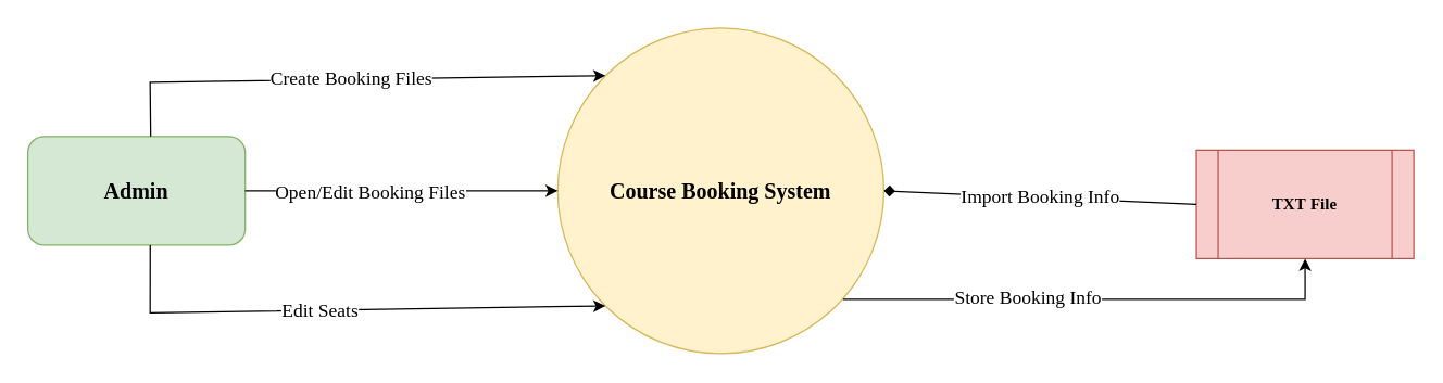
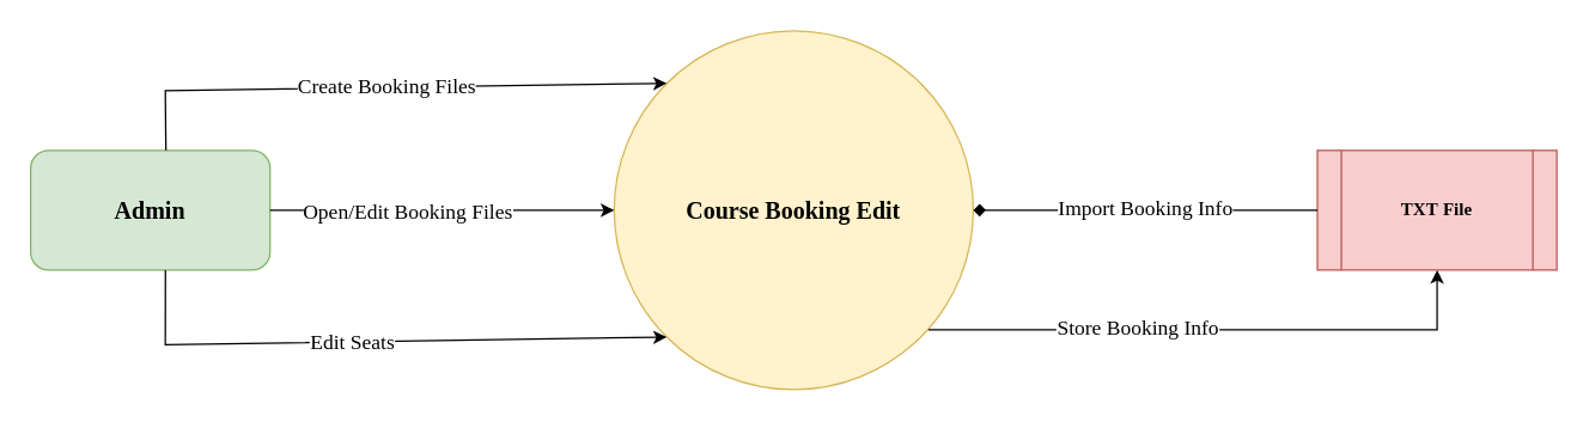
  <mxCell id="0" />
  <mxCell id="1" parent="0" />
  <mxCell id="2" value="&lt;b&gt;&lt;font style=&quot;font-size: 16px;&quot; face=&quot;Times New Roman&quot;&gt;Admin&lt;/font&gt;&lt;/b&gt;" style="whiteSpace=wrap;html=1;fillColor=#d5e8d4;strokeColor=#82b366;rounded=1;" vertex="1" parent="1"><mxGeometry x="20" y="100" width="160" height="80" as="geometry" /></mxCell>
- <mxCell id="3" value="&lt;font face=&quot;Times New Roman&quot;&gt;&lt;span style=&quot;font-size: 16px;&quot;&gt;&lt;b&gt;Course Booking System&lt;/b&gt;&lt;/span&gt;&lt;/font&gt;" style="ellipse;whiteSpace=wrap;html=1;aspect=fixed;fillColor=#fff2cc;strokeColor=#d6b656;" vertex="1" parent="1"><mxGeometry x="410" y="20" width="240" height="240" as="geometry" /></mxCell>
- <mxCell id="4" value="&lt;b&gt;&lt;font face=&quot;Times New Roman&quot;&gt;TXT&lt;/font&gt;&lt;/b&gt; &lt;b&gt;&lt;font face=&quot;Times New Roman&quot;&gt;File&lt;/font&gt;&lt;/b&gt;" style="shape=process;whiteSpace=wrap;html=1;backgroundOutline=1;fillColor=#f8cecc;strokeColor=#b85450;" vertex="1" parent="1"><mxGeometry x="880" y="110" width="160" height="80" as="geometry" /></mxCell>
+ <mxCell id="3" value="&lt;font face=&quot;Times New Roman&quot;&gt;&lt;span style=&quot;font-size: 16px;&quot;&gt;&lt;b&gt;Course Booking Edit&lt;/b&gt;&lt;/span&gt;&lt;/font&gt;" style="ellipse;whiteSpace=wrap;html=1;aspect=fixed;fillColor=#fff2cc;strokeColor=#d6b656;" vertex="1" parent="1"><mxGeometry x="410" y="20" width="240" height="240" as="geometry" /></mxCell>
+ <mxCell id="4" value="&lt;b&gt;&lt;font face=&quot;Times New Roman&quot;&gt;TXT&lt;/font&gt;&lt;/b&gt; &lt;b&gt;&lt;font face=&quot;Times New Roman&quot;&gt;File&lt;/font&gt;&lt;/b&gt;" style="shape=process;whiteSpace=wrap;html=1;backgroundOutline=1;fillColor=#f8cecc;strokeColor=#b85450;" vertex="1" parent="1"><mxGeometry x="880" y="100" width="160" height="80" as="geometry" /></mxCell>
  <mxCell id="5" value="&lt;font style=&quot;font-size: 14px;&quot;&gt;Create Booking Files&lt;/font&gt;" style="endArrow=classic;html=1;rounded=0;entryX=0;entryY=0;entryDx=0;entryDy=0;exitX=0.565;exitY=0;exitDx=0;exitDy=0;exitPerimeter=0;fontSize=14;fontFamily=Times New Roman;" edge="1" parent="1" source="2" target="3"><mxGeometry width="50" height="50" relative="1" as="geometry"><mxPoint x="110" y="90" as="sourcePoint" /><mxPoint x="350" y="20" as="targetPoint" /><Array as="points"><mxPoint x="110" y="60" /></Array></mxGeometry></mxCell>
  <mxCell id="6" value="" style="endArrow=classic;html=1;rounded=0;entryX=0;entryY=0.5;entryDx=0;entryDy=0;exitX=1;exitY=0.5;exitDx=0;exitDy=0;" edge="1" parent="1" source="2" target="3"><mxGeometry width="50" height="50" relative="1" as="geometry"><mxPoint x="270" y="142" as="sourcePoint" /><mxPoint x="320" y="92" as="targetPoint" /></mxGeometry></mxCell>
  <mxCell id="7" value="&lt;font style=&quot;font-size: 14px;&quot; face=&quot;Times New Roman&quot;&gt;Open/Edit Booking Files&lt;/font&gt;" style="edgeLabel;html=1;align=center;verticalAlign=middle;resizable=0;points=[];" vertex="1" connectable="0" parent="6"><mxGeometry x="-0.205" y="-1" relative="1" as="geometry"><mxPoint as="offset" /></mxGeometry></mxCell>
  <mxCell id="8" value="" style="endArrow=classic;html=1;rounded=0;exitX=0.563;exitY=1;exitDx=0;exitDy=0;exitPerimeter=0;entryX=0;entryY=1;entryDx=0;entryDy=0;" edge="1" parent="1" source="2" target="3"><mxGeometry width="50" height="50" relative="1" as="geometry"><mxPoint x="50" y="260" as="sourcePoint" /><mxPoint x="390" y="260" as="targetPoint" /><Array as="points"><mxPoint x="110" y="230" /></Array></mxGeometry></mxCell>
  <mxCell id="9" value="&lt;font face=&quot;Times New Roman&quot; style=&quot;font-size: 14px;&quot;&gt;Edit Seats&lt;/font&gt;" style="edgeLabel;html=1;align=center;verticalAlign=middle;resizable=0;points=[];" vertex="1" connectable="0" parent="8"><mxGeometry x="-0.09" relative="1" as="geometry"><mxPoint as="offset" /></mxGeometry></mxCell>
  <mxCell id="10" value="&lt;font face=&quot;Times New Roman&quot; style=&quot;font-size: 14px;&quot;&gt;Store Booking Info&lt;/font&gt;" style="endArrow=classic;html=1;rounded=0;entryX=0.5;entryY=1;entryDx=0;entryDy=0;" edge="1" parent="1" target="4"><mxGeometry x="-0.263" width="50" height="50" relative="1" as="geometry"><mxPoint x="620" y="220" as="sourcePoint" /><mxPoint x="1030" y="220" as="targetPoint" /><Array as="points"><mxPoint x="960" y="220" /></Array><mxPoint as="offset" /></mxGeometry></mxCell>
  <mxCell id="11" value="Import Booking Info" style="endArrow=diamond;html=1;rounded=0;exitX=0;exitY=0.5;exitDx=0;exitDy=0;entryX=1;entryY=0.5;entryDx=0;entryDy=0;fontSize=14;fontFamily=Times New Roman;" edge="1" parent="1" source="4" target="3"><mxGeometry width="50" height="50" relative="1" as="geometry"><mxPoint x="800" y="130" as="sourcePoint" /><mxPoint x="850" y="80" as="targetPoint" /></mxGeometry></mxCell>
